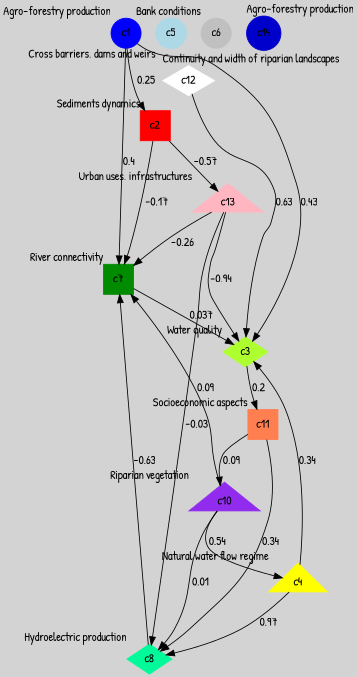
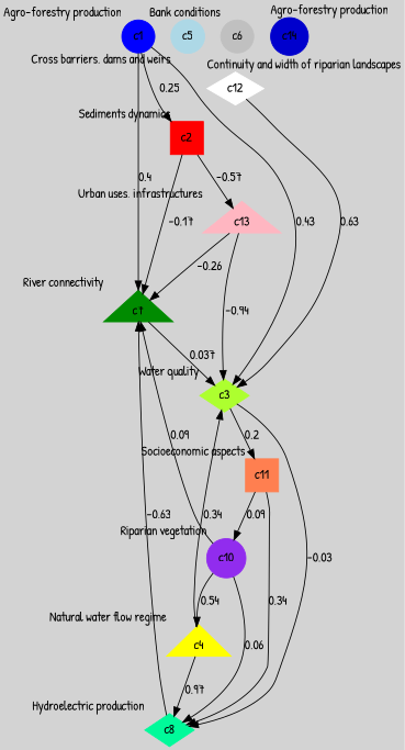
  digraph {
    bgcolor=lightgray
    fontname="Patrick Hand"
    node [fontname="Patrick Hand" shape=circle style=filled value=0 xlabel="Agro-forestry production"]
    edge [fontname="Patrick Hand" weight=0.34]
    c1 [color=blue]
    c2 [color=red shape=square xlabel="Sediments dynamics"]
    c3 [color=greenyellow shape=diamond xlabel="Water quality"]
-   c7 [color=green4 shape=square xlabel="River connectivity"]
+   c7 [color=green4 shape=triangle xlabel="River connectivity"]
    c13 [color=lightpink shape=triangle xlabel="Urban uses, infrastructures"]
    c8 [color=mediumspringgreen shape=diamond xlabel="Hydroelectric production"]
    c11 [color=coral shape=square xlabel="Socioeconomic aspects"]
-   c10 [color=purple2 shape=triangle xlabel="Riparian vegetation"]
+   c10 [color=purple2 xlabel="Riparian vegetation"]
    c4 [color=yellow shape=triangle xlabel="Natural water flow regime"]
    c5 [color=lightblue xlabel="Cross barriers, dams and weirs"]
    c6 [color=grey xlabel="Bank conditions"]
    c12 [color=white shape=diamond xlabel="Continuity and width of riparian landscapes"]
    c14 [color=mediumblue]
    c1 -> c2 [label=0.25 weight=0.25]
    c1 -> c3 [label=0.43 weight=0.43]
    c1 -> c7 [label=0.4 weight=0.4]
    c2 -> c7 [label=-0.17 weight=-0.17]
    c2 -> c13 [label=-0.57 weight=-0.57]
-   c13 -> c8 [label=-0.03 weight=-0.03]
+   c3 -> c8 [label=-0.03 weight=-0.03]
    c3 -> c11 [label=0.2 weight=0.2]
    c7 -> c3 [label=0.037 weight=0.037]
    c13 -> c3 [label=-0.94 weight=-0.94]
    c13 -> c7 [label=-0.26 weight=-0.26]
    c8 -> c7 [label=-0.63 weight=-0.63]
    c11 -> c8 [label=0.34]
    c11 -> c10 [label=0.09 weight=0.46]
    c10 -> c7 [label=0.09 weight=0.09]
-   c10 -> c8 [label=0.01 weight=0.06]
+   c10 -> c8 [label=0.06 weight=0.06]
    c10 -> c4 [label=0.54 weight=0.54]
    c4 -> c3 [label=0.34]
    c4 -> c8 [label=0.97 weight=0.97]
    c12 -> c3 [label=0.63 weight=0.63]
  }
